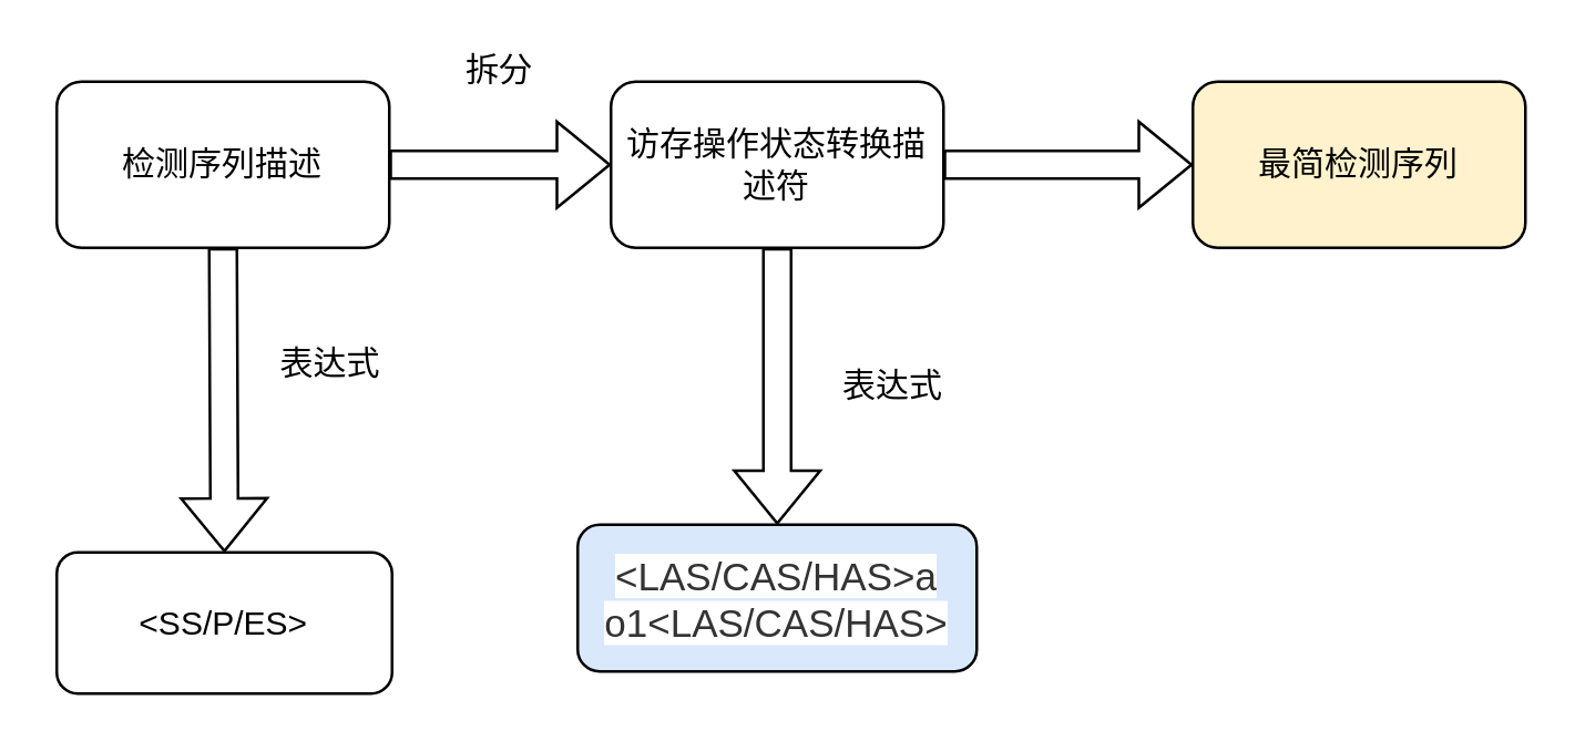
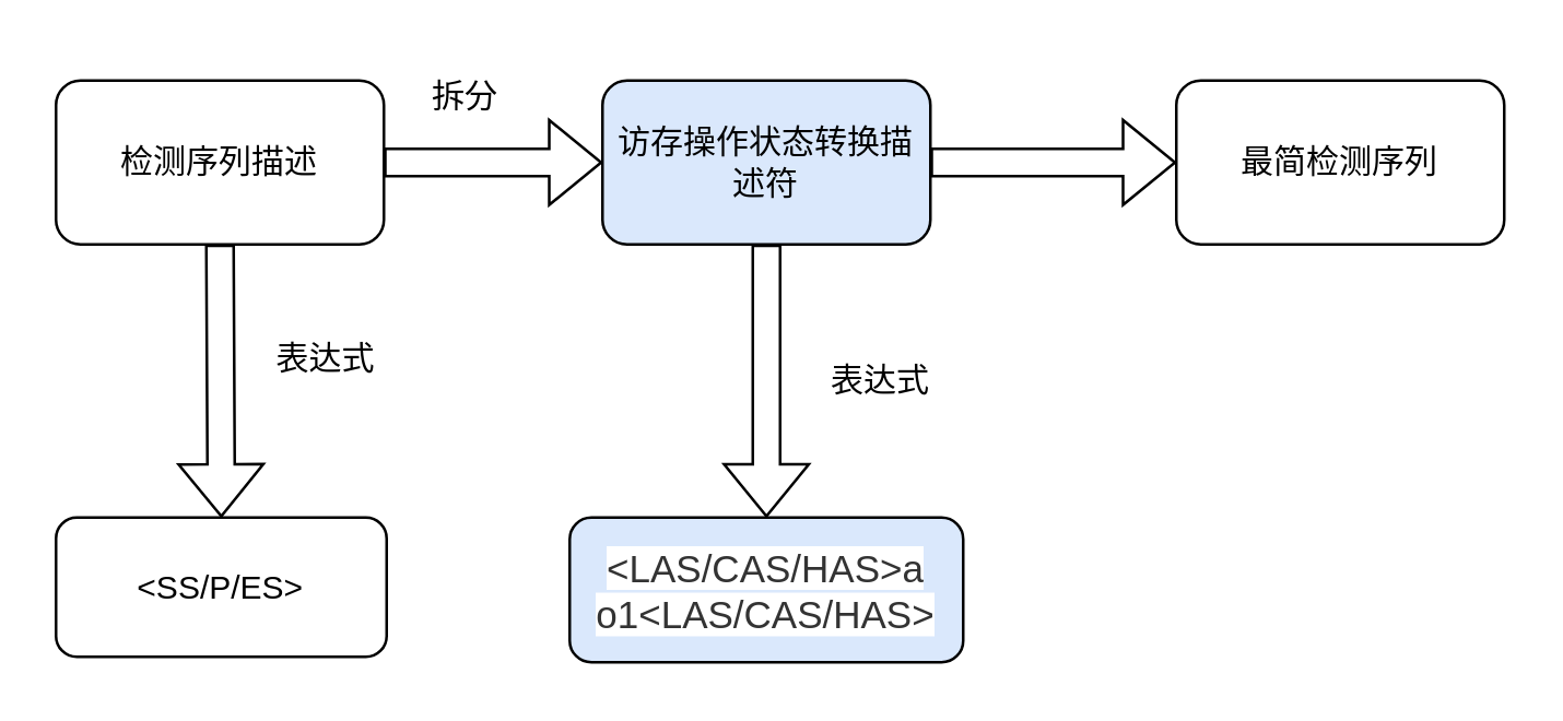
  <mxCell id="0" />
  <mxCell id="1" parent="0" />
  <mxCell id="2" value="检测序列描述" style="rounded=1;whiteSpace=wrap;html=1;" parent="1" vertex="1"><mxGeometry x="20" y="29" width="120" height="60" as="geometry" /></mxCell>
  <mxCell id="3" value="" style="shape=flexArrow;endArrow=classic;html=1;rounded=0;exitX=1;exitY=0.5;exitDx=0;exitDy=0;" parent="1" source="2" edge="1"><mxGeometry width="50" height="50" relative="1" as="geometry"><mxPoint x="180" y="89" as="sourcePoint" /><mxPoint x="220" y="59" as="targetPoint" /></mxGeometry></mxCell>
- <mxCell id="4" value="访存操作状态转换描述符" style="rounded=1;whiteSpace=wrap;html=1;" parent="1" vertex="1"><mxGeometry x="220" y="29" width="120" height="60" as="geometry" /></mxCell>
+ <mxCell id="4" value="访存操作状态转换描述符" style="rounded=1;whiteSpace=wrap;html=1;fillColor=#dae8fc;" parent="1" vertex="1"><mxGeometry x="220" y="29" width="120" height="60" as="geometry" /></mxCell>
  <mxCell id="5" value="" style="shape=flexArrow;endArrow=classic;html=1;rounded=0;exitX=1;exitY=0.5;exitDx=0;exitDy=0;" parent="1" source="4" edge="1"><mxGeometry width="50" height="50" relative="1" as="geometry"><mxPoint x="340" y="109" as="sourcePoint" /><mxPoint x="430" y="59" as="targetPoint" /></mxGeometry></mxCell>
- <mxCell id="6" value="最简检测序列" style="rounded=1;whiteSpace=wrap;html=1;fillColor=#fff2cc;" parent="1" vertex="1"><mxGeometry x="430" y="29" width="120" height="60" as="geometry" /></mxCell>
- <mxCell id="7" value="拆分" style="text;html=1;strokeColor=none;fillColor=none;align=center;verticalAlign=middle;whiteSpace=wrap;rounded=0;" parent="1" vertex="1"><mxGeometry x="150" y="10" width="60" height="30" as="geometry" /></mxCell>
- <mxCell id="8" value="&amp;lt;SS/P/ES&amp;gt;" style="rounded=1;whiteSpace=wrap;html=1;" vertex="1" parent="1"><mxGeometry x="20" y="199" width="121" height="51" as="geometry" /></mxCell>
+ <mxCell id="6" value="最简检测序列" style="rounded=1;whiteSpace=wrap;html=1;" parent="1" vertex="1"><mxGeometry x="430" y="29" width="120" height="60" as="geometry" /></mxCell>
+ <mxCell id="7" value="拆分" style="text;html=1;strokeColor=none;fillColor=none;align=center;verticalAlign=middle;whiteSpace=wrap;rounded=0;" parent="1" vertex="1"><mxGeometry x="140" y="20" width="60" height="30" as="geometry" /></mxCell>
+ <mxCell id="8" value="&amp;lt;SS/P/ES&amp;gt;" style="rounded=1;whiteSpace=wrap;html=1;" vertex="1" parent="1"><mxGeometry x="20" y="189" width="121" height="51" as="geometry" /></mxCell>
  <mxCell id="9" value="&lt;p class=&quot;MsoNormal&quot;&gt;&lt;span style=&quot;color: rgb(51, 51, 51); letter-spacing: 0pt; font-size: 10.5pt; background: rgb(255, 255, 255);&quot;&gt;&amp;lt;LAS/CAS/HAS&amp;gt;a o1&amp;lt;LAS/CAS/HAS&amp;gt;&lt;/span&gt;&lt;/p&gt;" style="rounded=1;whiteSpace=wrap;html=1;fillColor=#dae8fc;" vertex="1" parent="1"><mxGeometry x="208" y="189" width="144" height="53" as="geometry" /></mxCell>
  <mxCell id="10" value="" style="shape=flexArrow;endArrow=classic;html=1;rounded=0;entryX=0.5;entryY=0;entryDx=0;entryDy=0;exitX=0.5;exitY=1;exitDx=0;exitDy=0;" edge="1" parent="1" source="2" target="8"><mxGeometry width="50" height="50" relative="1" as="geometry"><mxPoint x="60" y="139" as="sourcePoint" /><mxPoint x="110" y="89" as="targetPoint" /></mxGeometry></mxCell>
  <mxCell id="11" value="" style="shape=flexArrow;endArrow=classic;html=1;rounded=0;exitX=0.5;exitY=1;exitDx=0;exitDy=0;entryX=0.5;entryY=0;entryDx=0;entryDy=0;" edge="1" parent="1" source="4" target="9"><mxGeometry width="50" height="50" relative="1" as="geometry"><mxPoint x="357" y="159" as="sourcePoint" /><mxPoint x="407" y="109" as="targetPoint" /></mxGeometry></mxCell>
  <mxCell id="12" value="表达式" style="text;html=1;strokeColor=none;fillColor=none;align=center;verticalAlign=middle;whiteSpace=wrap;rounded=0;" vertex="1" parent="1"><mxGeometry x="89" y="116" width="60" height="30" as="geometry" /></mxCell>
  <mxCell id="13" value="表达式" style="text;html=1;strokeColor=none;fillColor=none;align=center;verticalAlign=middle;whiteSpace=wrap;rounded=0;" vertex="1" parent="1"><mxGeometry x="292" y="124" width="60" height="30" as="geometry" /></mxCell>
